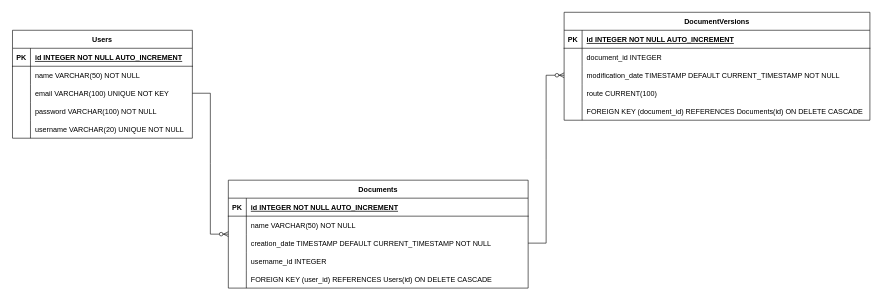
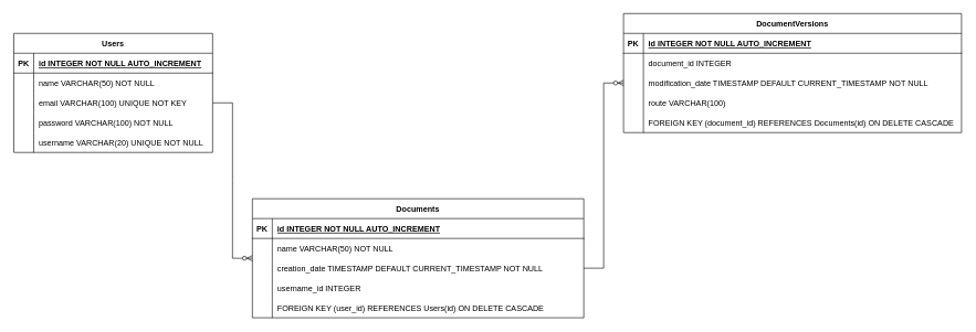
  <mxCell id="0" />
  <mxCell id="1" parent="0" />
  <mxCell id="2" value="Users" style="shape=table;startSize=30;container=1;collapsible=1;childLayout=tableLayout;fixedRows=1;rowLines=0;fontStyle=1;align=center;resizeLast=1;" vertex="1" parent="1"><mxGeometry x="20" y="50" width="300" height="180" as="geometry" /></mxCell>
  <mxCell id="3" value="" style="shape=tableRow;horizontal=0;startSize=0;swimlaneHead=0;swimlaneBody=0;fillColor=none;collapsible=0;dropTarget=0;points=[[0,0.5],[1,0.5]];portConstraint=eastwest;strokeColor=inherit;top=0;left=0;right=0;bottom=1;" vertex="1" parent="2"><mxGeometry y="30" width="300" height="30" as="geometry" /></mxCell>
  <mxCell id="4" value="PK" style="shape=partialRectangle;overflow=hidden;connectable=0;fillColor=none;strokeColor=inherit;top=0;left=0;bottom=0;right=0;fontStyle=1;" vertex="1" parent="3"><mxGeometry width="30" height="30" as="geometry"><mxRectangle width="30" height="30" as="alternateBounds" /></mxGeometry></mxCell>
  <mxCell id="5" value="id INTEGER NOT NULL AUTO_INCREMENT" style="shape=partialRectangle;overflow=hidden;connectable=0;fillColor=none;align=left;strokeColor=inherit;top=0;left=0;bottom=0;right=0;spacingLeft=6;fontStyle=5;" vertex="1" parent="3"><mxGeometry x="30" width="270" height="30" as="geometry"><mxRectangle width="270" height="30" as="alternateBounds" /></mxGeometry></mxCell>
  <mxCell id="6" value="" style="shape=tableRow;horizontal=0;startSize=0;swimlaneHead=0;swimlaneBody=0;fillColor=none;collapsible=0;dropTarget=0;points=[[0,0.5],[1,0.5]];portConstraint=eastwest;strokeColor=inherit;top=0;left=0;right=0;bottom=0;" vertex="1" parent="2"><mxGeometry y="60" width="300" height="30" as="geometry" /></mxCell>
  <mxCell id="7" value="" style="shape=partialRectangle;overflow=hidden;connectable=0;fillColor=none;strokeColor=inherit;top=0;left=0;bottom=0;right=0;" vertex="1" parent="6"><mxGeometry width="30" height="30" as="geometry"><mxRectangle width="30" height="30" as="alternateBounds" /></mxGeometry></mxCell>
  <mxCell id="8" value="name VARCHAR(50) NOT NULL" style="shape=partialRectangle;overflow=hidden;connectable=0;fillColor=none;align=left;strokeColor=inherit;top=0;left=0;bottom=0;right=0;spacingLeft=6;" vertex="1" parent="6"><mxGeometry x="30" width="270" height="30" as="geometry"><mxRectangle width="270" height="30" as="alternateBounds" /></mxGeometry></mxCell>
  <mxCell id="9" value="" style="shape=tableRow;horizontal=0;startSize=0;swimlaneHead=0;swimlaneBody=0;fillColor=none;collapsible=0;dropTarget=0;points=[[0,0.5],[1,0.5]];portConstraint=eastwest;strokeColor=inherit;top=0;left=0;right=0;bottom=0;" vertex="1" parent="2"><mxGeometry y="90" width="300" height="30" as="geometry" /></mxCell>
  <mxCell id="10" value="" style="shape=partialRectangle;overflow=hidden;connectable=0;fillColor=none;strokeColor=inherit;top=0;left=0;bottom=0;right=0;" vertex="1" parent="9"><mxGeometry width="30" height="30" as="geometry"><mxRectangle width="30" height="30" as="alternateBounds" /></mxGeometry></mxCell>
  <mxCell id="11" value="email VARCHAR(100) UNIQUE NOT KEY" style="shape=partialRectangle;overflow=hidden;connectable=0;fillColor=none;align=left;strokeColor=inherit;top=0;left=0;bottom=0;right=0;spacingLeft=6;" vertex="1" parent="9"><mxGeometry x="30" width="270" height="30" as="geometry"><mxRectangle width="270" height="30" as="alternateBounds" /></mxGeometry></mxCell>
  <mxCell id="12" value="" style="shape=tableRow;horizontal=0;startSize=0;swimlaneHead=0;swimlaneBody=0;fillColor=none;collapsible=0;dropTarget=0;points=[[0,0.5],[1,0.5]];portConstraint=eastwest;strokeColor=inherit;top=0;left=0;right=0;bottom=0;" vertex="1" parent="2"><mxGeometry y="120" width="300" height="30" as="geometry" /></mxCell>
  <mxCell id="13" value="" style="shape=partialRectangle;overflow=hidden;connectable=0;fillColor=none;strokeColor=inherit;top=0;left=0;bottom=0;right=0;" vertex="1" parent="12"><mxGeometry width="30" height="30" as="geometry"><mxRectangle width="30" height="30" as="alternateBounds" /></mxGeometry></mxCell>
  <mxCell id="14" value="password VARCHAR(100) NOT NULL" style="shape=partialRectangle;overflow=hidden;connectable=0;fillColor=none;align=left;strokeColor=inherit;top=0;left=0;bottom=0;right=0;spacingLeft=6;" vertex="1" parent="12"><mxGeometry x="30" width="270" height="30" as="geometry"><mxRectangle width="270" height="30" as="alternateBounds" /></mxGeometry></mxCell>
  <mxCell id="15" value="" style="shape=tableRow;horizontal=0;startSize=0;swimlaneHead=0;swimlaneBody=0;fillColor=none;collapsible=0;dropTarget=0;points=[[0,0.5],[1,0.5]];portConstraint=eastwest;strokeColor=inherit;top=0;left=0;right=0;bottom=0;" vertex="1" parent="2"><mxGeometry y="150" width="300" height="30" as="geometry" /></mxCell>
  <mxCell id="16" value="" style="shape=partialRectangle;overflow=hidden;connectable=0;fillColor=none;strokeColor=inherit;top=0;left=0;bottom=0;right=0;" vertex="1" parent="15"><mxGeometry width="30" height="30" as="geometry"><mxRectangle width="30" height="30" as="alternateBounds" /></mxGeometry></mxCell>
  <mxCell id="17" value="username VARCHAR(20) UNIQUE NOT NULL" style="shape=partialRectangle;overflow=hidden;connectable=0;fillColor=none;align=left;strokeColor=inherit;top=0;left=0;bottom=0;right=0;spacingLeft=6;" vertex="1" parent="15"><mxGeometry x="30" width="270" height="30" as="geometry"><mxRectangle width="270" height="30" as="alternateBounds" /></mxGeometry></mxCell>
  <mxCell id="18" value="Documents" style="shape=table;startSize=30;container=1;collapsible=1;childLayout=tableLayout;fixedRows=1;rowLines=0;fontStyle=1;align=center;resizeLast=1;" vertex="1" parent="1"><mxGeometry x="380" y="300" width="500" height="180" as="geometry" /></mxCell>
  <mxCell id="19" value="" style="shape=tableRow;horizontal=0;startSize=0;swimlaneHead=0;swimlaneBody=0;fillColor=none;collapsible=0;dropTarget=0;points=[[0,0.5],[1,0.5]];portConstraint=eastwest;strokeColor=inherit;top=0;left=0;right=0;bottom=1;" vertex="1" parent="18"><mxGeometry y="30" width="500" height="30" as="geometry" /></mxCell>
  <mxCell id="20" value="PK" style="shape=partialRectangle;overflow=hidden;connectable=0;fillColor=none;strokeColor=inherit;top=0;left=0;bottom=0;right=0;fontStyle=1;" vertex="1" parent="19"><mxGeometry width="30" height="30" as="geometry"><mxRectangle width="30" height="30" as="alternateBounds" /></mxGeometry></mxCell>
  <mxCell id="21" value="id INTEGER NOT NULL AUTO_INCREMENT" style="shape=partialRectangle;overflow=hidden;connectable=0;fillColor=none;align=left;strokeColor=inherit;top=0;left=0;bottom=0;right=0;spacingLeft=6;fontStyle=5;" vertex="1" parent="19"><mxGeometry x="30" width="470" height="30" as="geometry"><mxRectangle width="470" height="30" as="alternateBounds" /></mxGeometry></mxCell>
  <mxCell id="22" value="" style="shape=tableRow;horizontal=0;startSize=0;swimlaneHead=0;swimlaneBody=0;fillColor=none;collapsible=0;dropTarget=0;points=[[0,0.5],[1,0.5]];portConstraint=eastwest;strokeColor=inherit;top=0;left=0;right=0;bottom=0;" vertex="1" parent="18"><mxGeometry y="60" width="500" height="30" as="geometry" /></mxCell>
  <mxCell id="23" value="" style="shape=partialRectangle;overflow=hidden;connectable=0;fillColor=none;strokeColor=inherit;top=0;left=0;bottom=0;right=0;" vertex="1" parent="22"><mxGeometry width="30" height="30" as="geometry"><mxRectangle width="30" height="30" as="alternateBounds" /></mxGeometry></mxCell>
  <mxCell id="24" value="name VARCHAR(50) NOT NULL" style="shape=partialRectangle;overflow=hidden;connectable=0;fillColor=none;align=left;strokeColor=inherit;top=0;left=0;bottom=0;right=0;spacingLeft=6;" vertex="1" parent="22"><mxGeometry x="30" width="470" height="30" as="geometry"><mxRectangle width="470" height="30" as="alternateBounds" /></mxGeometry></mxCell>
  <mxCell id="25" value="" style="shape=tableRow;horizontal=0;startSize=0;swimlaneHead=0;swimlaneBody=0;fillColor=none;collapsible=0;dropTarget=0;points=[[0,0.5],[1,0.5]];portConstraint=eastwest;strokeColor=inherit;top=0;left=0;right=0;bottom=0;" vertex="1" parent="18"><mxGeometry y="90" width="500" height="30" as="geometry" /></mxCell>
  <mxCell id="26" value="" style="shape=partialRectangle;overflow=hidden;connectable=0;fillColor=none;strokeColor=inherit;top=0;left=0;bottom=0;right=0;" vertex="1" parent="25"><mxGeometry width="30" height="30" as="geometry"><mxRectangle width="30" height="30" as="alternateBounds" /></mxGeometry></mxCell>
  <mxCell id="27" value="creation_date TIMESTAMP DEFAULT CURRENT_TIMESTAMP NOT NULL" style="shape=partialRectangle;overflow=hidden;connectable=0;fillColor=none;align=left;strokeColor=inherit;top=0;left=0;bottom=0;right=0;spacingLeft=6;" vertex="1" parent="25"><mxGeometry x="30" width="470" height="30" as="geometry"><mxRectangle width="470" height="30" as="alternateBounds" /></mxGeometry></mxCell>
  <mxCell id="28" value="" style="shape=tableRow;horizontal=0;startSize=0;swimlaneHead=0;swimlaneBody=0;fillColor=none;collapsible=0;dropTarget=0;points=[[0,0.5],[1,0.5]];portConstraint=eastwest;strokeColor=inherit;top=0;left=0;right=0;bottom=0;" vertex="1" parent="18"><mxGeometry y="120" width="500" height="30" as="geometry" /></mxCell>
  <mxCell id="29" value="" style="shape=partialRectangle;overflow=hidden;connectable=0;fillColor=none;strokeColor=inherit;top=0;left=0;bottom=0;right=0;" vertex="1" parent="28"><mxGeometry width="30" height="30" as="geometry"><mxRectangle width="30" height="30" as="alternateBounds" /></mxGeometry></mxCell>
  <mxCell id="30" value="username_id INTEGER" style="shape=partialRectangle;overflow=hidden;connectable=0;fillColor=none;align=left;strokeColor=inherit;top=0;left=0;bottom=0;right=0;spacingLeft=6;" vertex="1" parent="28"><mxGeometry x="30" width="470" height="30" as="geometry"><mxRectangle width="470" height="30" as="alternateBounds" /></mxGeometry></mxCell>
  <mxCell id="31" value="" style="shape=tableRow;horizontal=0;startSize=0;swimlaneHead=0;swimlaneBody=0;fillColor=none;collapsible=0;dropTarget=0;points=[[0,0.5],[1,0.5]];portConstraint=eastwest;strokeColor=inherit;top=0;left=0;right=0;bottom=0;" vertex="1" parent="18"><mxGeometry y="150" width="500" height="30" as="geometry" /></mxCell>
  <mxCell id="32" value="" style="shape=partialRectangle;overflow=hidden;connectable=0;fillColor=none;strokeColor=inherit;top=0;left=0;bottom=0;right=0;" vertex="1" parent="31"><mxGeometry width="30" height="30" as="geometry"><mxRectangle width="30" height="30" as="alternateBounds" /></mxGeometry></mxCell>
  <mxCell id="33" value="FOREIGN KEY (user_id) REFERENCES Users(id) ON DELETE CASCADE" style="shape=partialRectangle;overflow=hidden;connectable=0;fillColor=none;align=left;strokeColor=inherit;top=0;left=0;bottom=0;right=0;spacingLeft=6;" vertex="1" parent="31"><mxGeometry x="30" width="470" height="30" as="geometry"><mxRectangle width="470" height="30" as="alternateBounds" /></mxGeometry></mxCell>
  <mxCell id="34" value="DocumentVersions" style="shape=table;startSize=30;container=1;collapsible=1;childLayout=tableLayout;fixedRows=1;rowLines=0;fontStyle=1;align=center;resizeLast=1;" vertex="1" parent="1"><mxGeometry x="940" y="20" width="510" height="180" as="geometry" /></mxCell>
  <mxCell id="35" value="" style="shape=tableRow;horizontal=0;startSize=0;swimlaneHead=0;swimlaneBody=0;fillColor=none;collapsible=0;dropTarget=0;points=[[0,0.5],[1,0.5]];portConstraint=eastwest;strokeColor=inherit;top=0;left=0;right=0;bottom=1;" vertex="1" parent="34"><mxGeometry y="30" width="510" height="30" as="geometry" /></mxCell>
  <mxCell id="36" value="PK" style="shape=partialRectangle;overflow=hidden;connectable=0;fillColor=none;strokeColor=inherit;top=0;left=0;bottom=0;right=0;fontStyle=1;" vertex="1" parent="35"><mxGeometry width="30" height="30" as="geometry"><mxRectangle width="30" height="30" as="alternateBounds" /></mxGeometry></mxCell>
  <mxCell id="37" value="id INTEGER NOT NULL AUTO_INCREMENT" style="shape=partialRectangle;overflow=hidden;connectable=0;fillColor=none;align=left;strokeColor=inherit;top=0;left=0;bottom=0;right=0;spacingLeft=6;fontStyle=5;" vertex="1" parent="35"><mxGeometry x="30" width="480" height="30" as="geometry"><mxRectangle width="480" height="30" as="alternateBounds" /></mxGeometry></mxCell>
  <mxCell id="38" value="" style="shape=tableRow;horizontal=0;startSize=0;swimlaneHead=0;swimlaneBody=0;fillColor=none;collapsible=0;dropTarget=0;points=[[0,0.5],[1,0.5]];portConstraint=eastwest;strokeColor=inherit;top=0;left=0;right=0;bottom=0;" vertex="1" parent="34"><mxGeometry y="60" width="510" height="30" as="geometry" /></mxCell>
  <mxCell id="39" value="" style="shape=partialRectangle;overflow=hidden;connectable=0;fillColor=none;strokeColor=inherit;top=0;left=0;bottom=0;right=0;" vertex="1" parent="38"><mxGeometry width="30" height="30" as="geometry"><mxRectangle width="30" height="30" as="alternateBounds" /></mxGeometry></mxCell>
  <mxCell id="40" value="document_id INTEGER" style="shape=partialRectangle;overflow=hidden;connectable=0;fillColor=none;align=left;strokeColor=inherit;top=0;left=0;bottom=0;right=0;spacingLeft=6;" vertex="1" parent="38"><mxGeometry x="30" width="480" height="30" as="geometry"><mxRectangle width="480" height="30" as="alternateBounds" /></mxGeometry></mxCell>
  <mxCell id="41" value="" style="shape=tableRow;horizontal=0;startSize=0;swimlaneHead=0;swimlaneBody=0;fillColor=none;collapsible=0;dropTarget=0;points=[[0,0.5],[1,0.5]];portConstraint=eastwest;strokeColor=inherit;top=0;left=0;right=0;bottom=0;" vertex="1" parent="34"><mxGeometry y="90" width="510" height="30" as="geometry" /></mxCell>
  <mxCell id="42" value="" style="shape=partialRectangle;overflow=hidden;connectable=0;fillColor=none;strokeColor=inherit;top=0;left=0;bottom=0;right=0;" vertex="1" parent="41"><mxGeometry width="30" height="30" as="geometry"><mxRectangle width="30" height="30" as="alternateBounds" /></mxGeometry></mxCell>
  <mxCell id="43" value="modification_date TIMESTAMP DEFAULT CURRENT_TIMESTAMP NOT NULL" style="shape=partialRectangle;overflow=hidden;connectable=0;fillColor=none;align=left;strokeColor=inherit;top=0;left=0;bottom=0;right=0;spacingLeft=6;" vertex="1" parent="41"><mxGeometry x="30" width="480" height="30" as="geometry"><mxRectangle width="480" height="30" as="alternateBounds" /></mxGeometry></mxCell>
  <mxCell id="44" value="" style="shape=tableRow;horizontal=0;startSize=0;swimlaneHead=0;swimlaneBody=0;fillColor=none;collapsible=0;dropTarget=0;points=[[0,0.5],[1,0.5]];portConstraint=eastwest;strokeColor=inherit;top=0;left=0;right=0;bottom=0;" vertex="1" parent="34"><mxGeometry y="120" width="510" height="30" as="geometry" /></mxCell>
  <mxCell id="45" value="" style="shape=partialRectangle;overflow=hidden;connectable=0;fillColor=none;strokeColor=inherit;top=0;left=0;bottom=0;right=0;" vertex="1" parent="44"><mxGeometry width="30" height="30" as="geometry"><mxRectangle width="30" height="30" as="alternateBounds" /></mxGeometry></mxCell>
- <mxCell id="46" value="route CURRENT(100)" style="shape=partialRectangle;overflow=hidden;connectable=0;fillColor=none;align=left;strokeColor=inherit;top=0;left=0;bottom=0;right=0;spacingLeft=6;" vertex="1" parent="44"><mxGeometry x="30" width="480" height="30" as="geometry"><mxRectangle width="480" height="30" as="alternateBounds" /></mxGeometry></mxCell>
+ <mxCell id="46" value="route VARCHAR(100)" style="shape=partialRectangle;overflow=hidden;connectable=0;fillColor=none;align=left;strokeColor=inherit;top=0;left=0;bottom=0;right=0;spacingLeft=6;" vertex="1" parent="44"><mxGeometry x="30" width="480" height="30" as="geometry"><mxRectangle width="480" height="30" as="alternateBounds" /></mxGeometry></mxCell>
  <mxCell id="47" value="" style="shape=tableRow;horizontal=0;startSize=0;swimlaneHead=0;swimlaneBody=0;fillColor=none;collapsible=0;dropTarget=0;points=[[0,0.5],[1,0.5]];portConstraint=eastwest;strokeColor=inherit;top=0;left=0;right=0;bottom=0;" vertex="1" parent="34"><mxGeometry y="150" width="510" height="30" as="geometry" /></mxCell>
  <mxCell id="48" value="" style="shape=partialRectangle;overflow=hidden;connectable=0;fillColor=none;strokeColor=inherit;top=0;left=0;bottom=0;right=0;" vertex="1" parent="47"><mxGeometry width="30" height="30" as="geometry"><mxRectangle width="30" height="30" as="alternateBounds" /></mxGeometry></mxCell>
  <mxCell id="49" value="FOREIGN KEY (document_id) REFERENCES Documents(id) ON DELETE CASCADE" style="shape=partialRectangle;overflow=hidden;connectable=0;fillColor=none;align=left;strokeColor=inherit;top=0;left=0;bottom=0;right=0;spacingLeft=6;" vertex="1" parent="47"><mxGeometry x="30" width="480" height="30" as="geometry"><mxRectangle width="480" height="30" as="alternateBounds" /></mxGeometry></mxCell>
  <mxCell id="50" value="" style="edgeStyle=entityRelationEdgeStyle;fontSize=12;html=1;endArrow=ERzeroToMany;endFill=1;rounded=0;exitX=1;exitY=0.5;exitDx=0;exitDy=0;" edge="1" parent="1" source="9" target="18"><mxGeometry width="100" height="100" relative="1" as="geometry"><mxPoint x="300" y="140" as="sourcePoint" /><mxPoint x="400" y="40" as="targetPoint" /></mxGeometry></mxCell>
  <mxCell id="51" value="" style="edgeStyle=entityRelationEdgeStyle;fontSize=12;html=1;endArrow=ERzeroToMany;endFill=1;rounded=0;entryX=0;entryY=0.5;entryDx=0;entryDy=0;exitX=1;exitY=0.5;exitDx=0;exitDy=0;" edge="1" parent="1" source="25" target="41"><mxGeometry width="100" height="100" relative="1" as="geometry"><mxPoint x="550" y="260" as="sourcePoint" /><mxPoint x="760" y="115" as="targetPoint" /><Array as="points"><mxPoint x="570" y="300" /><mxPoint x="540" y="230" /><mxPoint x="640" y="130" /><mxPoint x="540" y="250" /></Array></mxGeometry></mxCell>
